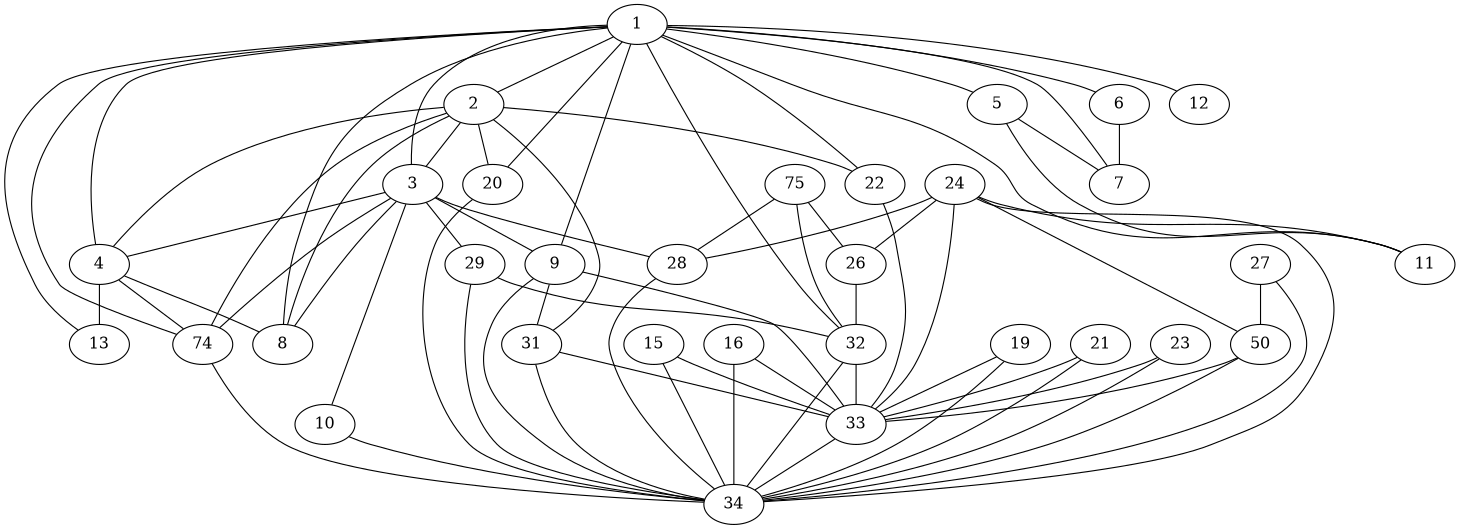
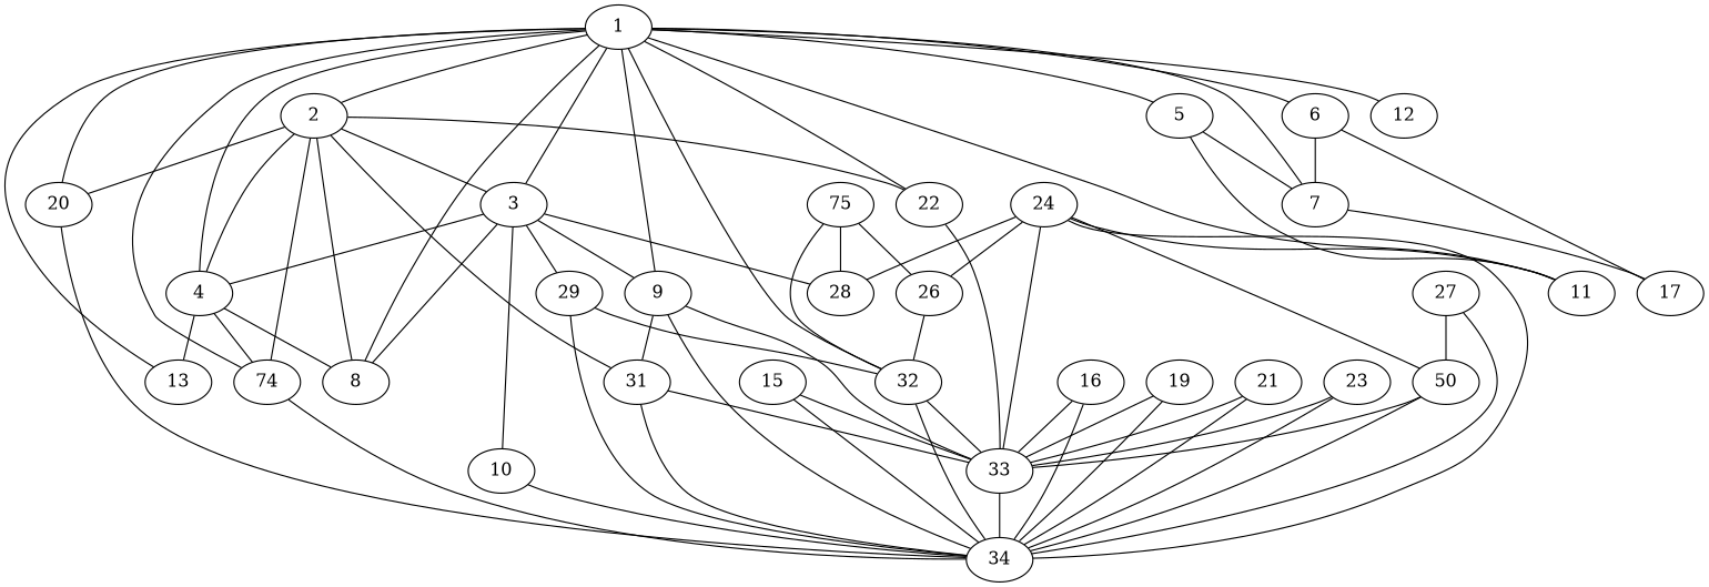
  strict graph {
    edge [weight=3]
    1
    2
    3
    4
    5
    6
    7
    8
    9
    11
    12
    13
    n13 [label=74]
    20
    22
    32
    31
    10
    28
    29
+   17
    33
    34
    15
    16
    19
    21
    23
    24
    26
    n31 [label=50]
    n32 [label=75]
    27
    1 -- 2 [weight=4]
    1 -- 3 [weight=5]
    1 -- 4
    1 -- 5
    1 -- 6
    1 -- 7
    1 -- 8 [weight=2]
    1 -- 9 [weight=2]
    1 -- 11 [weight=2]
    1 -- 12
    1 -- 13 [weight=1]
    1 -- n13
    1 -- 20 [weight=2]
    1 -- 22 [weight=2]
    1 -- 32 [weight=2]
    2 -- 3 [weight=6]
    2 -- 4
    2 -- 8 [weight=4]
    2 -- n13 [weight=5]
    2 -- 20 [weight=2]
    2 -- 22 [weight=2]
    2 -- 31 [weight=2]
    3 -- 4
    3 -- 8 [weight=4]
    3 -- 9 [weight=5]
-   3 -- n13
    3 -- 10 [weight=1]
    3 -- 28 [weight=2]
    3 -- 29 [weight=2]
    4 -- 8
    4 -- 13
    4 -- n13
    5 -- 7 [weight=2]
    5 -- 11
    6 -- 7 [weight=5]
+   6 -- 17
+   7 -- 17
    9 -- 31
    9 -- 33
    9 -- 34 [weight=4]
    n13 -- 34
    20 -- 34 [weight=1]
    22 -- 33 [weight=2]
    32 -- 33 [weight=4]
    32 -- 34 [weight=4]
    31 -- 33
    31 -- 34
    10 -- 34 [weight=2]
-   28 -- 34 [weight=4]
    29 -- 32 [weight=2]
    29 -- 34 [weight=2]
    33 -- 34 [weight=5]
    15 -- 33
    15 -- 34 [weight=2]
    16 -- 33
    16 -- 34 [weight=4]
    19 -- 33 [weight=1]
    19 -- 34 [weight=2]
    21 -- 33
    21 -- 34 [weight=1]
    23 -- 33 [weight=2]
    23 -- 34
    24 -- 11
    24 -- 28 [weight=4]
    24 -- 33 [weight=5]
    24 -- 34 [weight=4]
    24 -- 26 [weight=5]
    24 -- n31
    26 -- 32 [weight=7]
    n31 -- 33 [weight=4]
    n31 -- 34 [weight=2]
    n32 -- 32 [weight=2]
    n32 -- 28
    n32 -- 26 [weight=2]
    27 -- 34 [weight=2]
    27 -- n31 [weight=4]
  }
